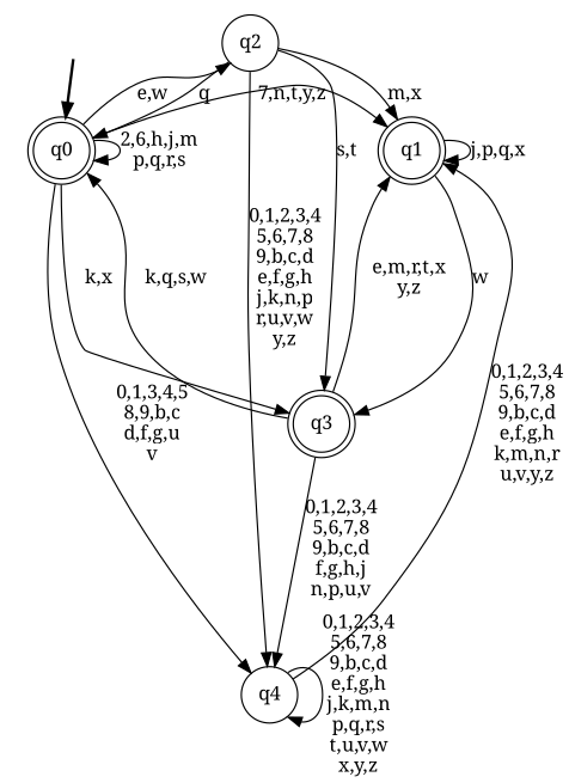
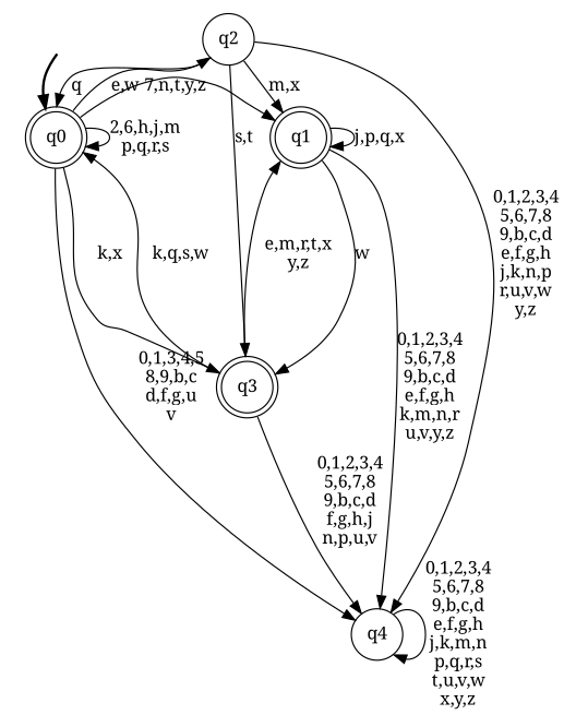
  digraph {
    fontname="Noto Serif"
    rankdir=TB
    node [fontname="Noto Serif" shape=doublecircle style=filled color=black fillcolor=white]
    edge [fontname="Noto Serif"]
    __start0 [height=0 shape=none style=invis width=0 color="" fillcolor=""]
    n2 [label=q0]
    n3 [label=q1 style="rounded,filled"]
    n4 [label=q2 shape=circle]
    n5 [label=q3 style="rounded,filled"]
    n6 [label=q4 shape=circle]
    subgraph cluster_1 {
      nodesep=0.15
      ranksep=0.15
      style=invis
      __start0
      n2
    }
    __start0 -> n2 [penwidth=2]
    n2 -> n2 [label="2,6,h,j,m\np,q,r,s"]
    n2 -> n3 [label="7,n,t,y,z"]
    n2 -> n4 [label="e,w"]
    n2 -> n5 [label="k,x"]
    n2 -> n6 [label="0,1,3,4,5\n8,9,b,c\nd,f,g,u\nv"]
    n3 -> n3 [label="j,p,q,x"]
    n3 -> n5 [label=w]
-   n6 -> n3 [label="0,1,2,3,4\n5,6,7,8\n9,b,c,d\ne,f,g,h\nk,m,n,r\nu,v,y,z"]
+   n3 -> n6 [label="0,1,2,3,4\n5,6,7,8\n9,b,c,d\ne,f,g,h\nk,m,n,r\nu,v,y,z"]
    n4 -> n2 [label=q]
    n4 -> n3 [label="m,x"]
    n4 -> n5 [label="s,t"]
    n4 -> n6 [label="0,1,2,3,4\n5,6,7,8\n9,b,c,d\ne,f,g,h\nj,k,n,p\nr,u,v,w\ny,z"]
    n5 -> n2 [label="k,q,s,w"]
    n5 -> n3 [label="e,m,r,t,x\ny,z"]
    n5 -> n6 [label="0,1,2,3,4\n5,6,7,8\n9,b,c,d\nf,g,h,j\nn,p,u,v"]
    n6 -> n6 [label="0,1,2,3,4\n5,6,7,8\n9,b,c,d\ne,f,g,h\nj,k,m,n\np,q,r,s\nt,u,v,w\nx,y,z"]
  }
